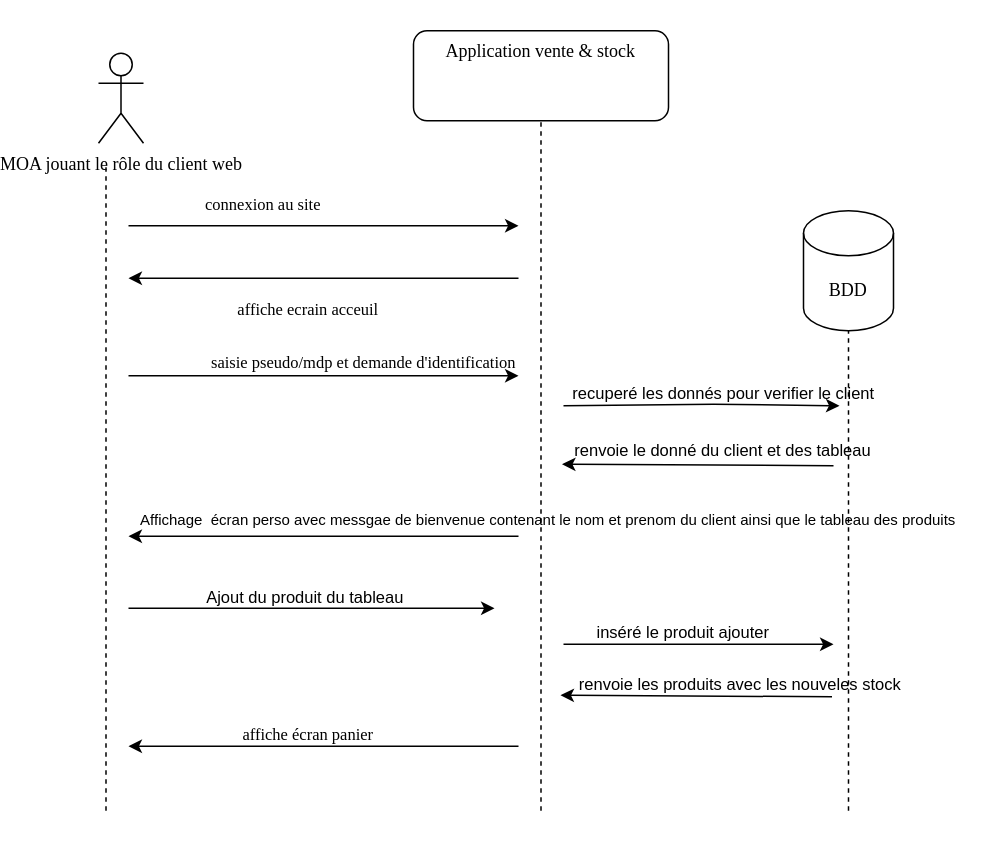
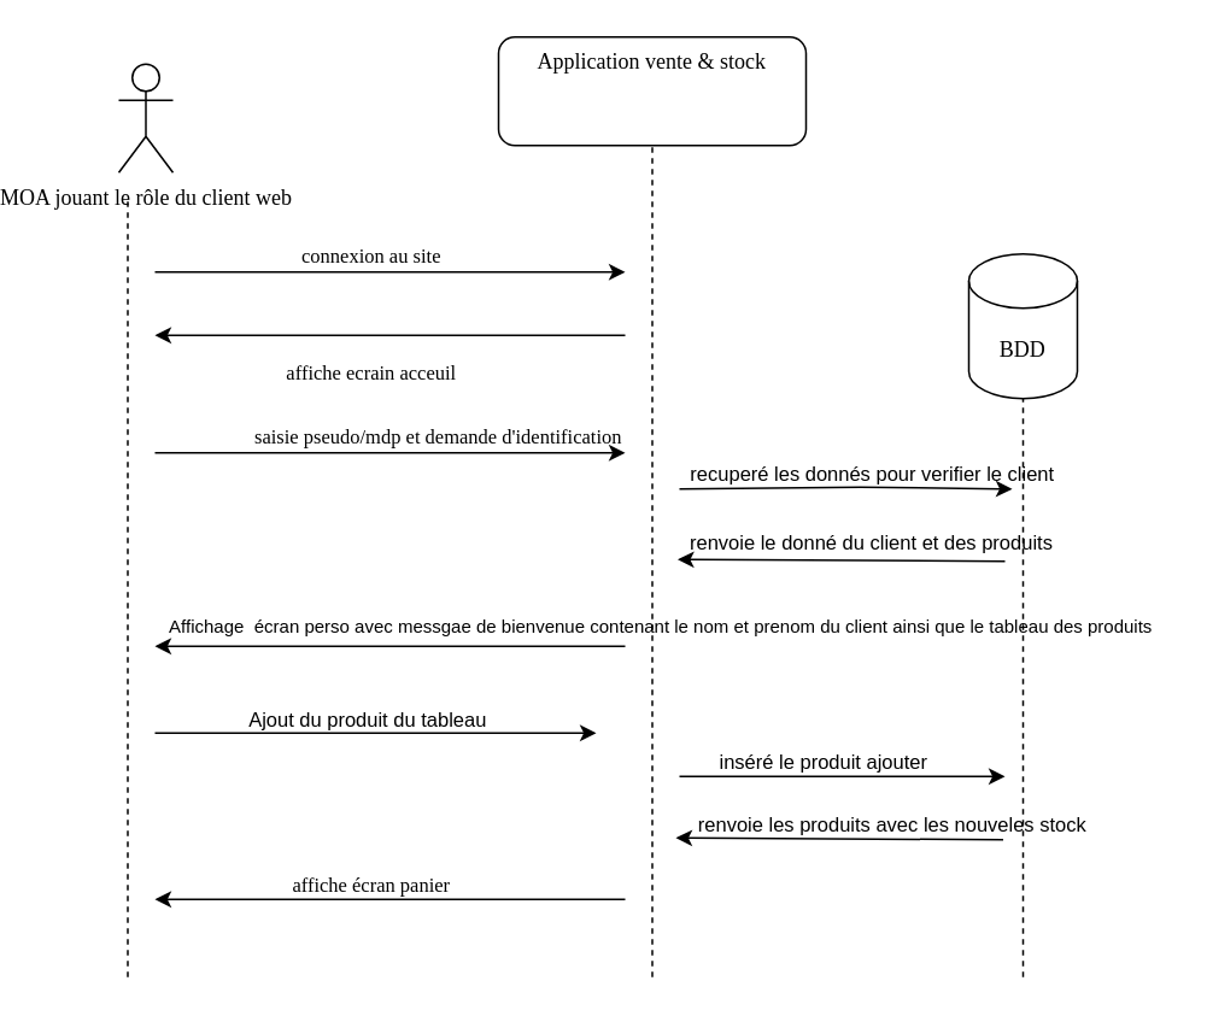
  <mxCell id="0" />
  <mxCell id="1" parent="0" />
  <mxCell id="2" value="MOA jouant le rôle du client web" style="shape=umlActor;verticalLabelPosition=bottom;verticalAlign=top;html=1;outlineConnect=0;fontFamily=Verdana;" vertex="1" parent="1"><mxGeometry x="20" y="35" width="30" height="60" as="geometry" /></mxCell>
  <mxCell id="3" value="&lt;div style=&quot;&quot;&gt;&lt;span style=&quot;&quot;&gt;Application vente &amp;amp; stock&lt;/span&gt;&lt;/div&gt;" style="rounded=1;whiteSpace=wrap;html=1;align=center;labelBackgroundColor=none;fontFamily=Verdana;verticalAlign=top;labelBorderColor=none;" vertex="1" parent="1"><mxGeometry x="230" y="20" width="170" height="60" as="geometry" /></mxCell>
  <mxCell id="4" value="" style="endArrow=none;dashed=1;html=1;rounded=0;entryX=0.5;entryY=1;entryDx=0;entryDy=0;fontFamily=Verdana;" edge="1" parent="1" target="3"><mxGeometry width="50" height="50" relative="1" as="geometry"><mxPoint x="315" y="540" as="sourcePoint" /><mxPoint x="380" y="270" as="targetPoint" /></mxGeometry></mxCell>
  <mxCell id="5" value="" style="endArrow=none;dashed=1;html=1;rounded=0;fontFamily=Verdana;" edge="1" parent="1"><mxGeometry width="50" height="50" relative="1" as="geometry"><mxPoint x="25" y="540" as="sourcePoint" /><mxPoint x="25" y="110" as="targetPoint" /></mxGeometry></mxCell>
  <mxCell id="6" value="" style="endArrow=classic;html=1;rounded=0;fontFamily=Verdana;" edge="1" parent="1"><mxGeometry width="50" height="50" relative="1" as="geometry"><mxPoint x="40" y="150" as="sourcePoint" /><mxPoint x="300" y="150" as="targetPoint" /></mxGeometry></mxCell>
  <mxCell id="7" value="" style="endArrow=classic;html=1;rounded=0;fontFamily=Verdana;" edge="1" parent="1"><mxGeometry width="50" height="50" relative="1" as="geometry"><mxPoint x="300" y="185" as="sourcePoint" /><mxPoint x="40" y="185" as="targetPoint" /></mxGeometry></mxCell>
- <mxCell id="8" value="connexion au site" style="text;html=1;strokeColor=none;fillColor=none;align=center;verticalAlign=middle;whiteSpace=wrap;rounded=0;spacingBottom=5;fontFamily=Verdana;fontSize=11;" vertex="1" parent="1"><mxGeometry x="60" y="123" width="140" height="30" as="geometry" /></mxCell>
+ <mxCell id="8" value="connexion au site" style="text;html=1;strokeColor=none;fillColor=none;align=center;verticalAlign=middle;whiteSpace=wrap;rounded=0;spacingBottom=5;fontFamily=Verdana;fontSize=11;" vertex="1" parent="1"><mxGeometry x="90" y="128" width="140" height="30" as="geometry" /></mxCell>
  <mxCell id="9" value="affiche ecrain acceuil" style="text;html=1;strokeColor=none;fillColor=none;align=center;verticalAlign=middle;whiteSpace=wrap;rounded=0;spacingTop=0;spacingBottom=4;fontFamily=Verdana;fontSize=11;" vertex="1" parent="1"><mxGeometry x="76.25" y="198" width="167.5" height="20" as="geometry" /></mxCell>
  <mxCell id="10" value="BDD" style="shape=cylinder3;whiteSpace=wrap;html=1;boundedLbl=1;backgroundOutline=1;size=15;fontFamily=Verdana;" vertex="1" parent="1"><mxGeometry x="490" y="140" width="60" height="80" as="geometry" /></mxCell>
  <mxCell id="11" value="" style="endArrow=classic;html=1;rounded=0;" edge="1" parent="1"><mxGeometry width="50" height="50" relative="1" as="geometry"><mxPoint x="40" y="250" as="sourcePoint" /><mxPoint x="300" y="250" as="targetPoint" /></mxGeometry></mxCell>
  <mxCell id="12" value="" style="endArrow=none;dashed=1;html=1;rounded=0;fontFamily=Verdana;" edge="1" parent="1" target="10"><mxGeometry width="50" height="50" relative="1" as="geometry"><mxPoint x="520" y="540" as="sourcePoint" /><mxPoint x="560" y="90" as="targetPoint" /></mxGeometry></mxCell>
  <mxCell id="13" value="saisie pseudo/mdp et demande d'identification" style="text;html=1;strokeColor=none;fillColor=none;align=center;verticalAlign=middle;whiteSpace=wrap;rounded=0;spacingTop=0;spacingBottom=4;fontFamily=Verdana;fontSize=11;" vertex="1" parent="1"><mxGeometry x="40" y="235" width="313.75" height="16" as="geometry" /></mxCell>
  <mxCell id="14" value="" style="endArrow=classic;html=1;rounded=0;fontFamily=Verdana;" edge="1" parent="1"><mxGeometry width="50" height="50" relative="1" as="geometry"><mxPoint x="330" y="270" as="sourcePoint" /><mxPoint x="514" y="270" as="targetPoint" /><Array as="points"><mxPoint x="430" y="269" /></Array></mxGeometry></mxCell>
  <mxCell id="15" value="recuperé les donnés pour verifier le client" style="text;html=1;strokeColor=none;fillColor=none;align=center;verticalAlign=middle;whiteSpace=wrap;rounded=0;fontSize=11;" vertex="1" parent="1"><mxGeometry x="319" y="251" width="236" height="21" as="geometry" /></mxCell>
  <mxCell id="16" value="" style="endArrow=classic;html=1;rounded=0;fontFamily=Verdana;" edge="1" parent="1"><mxGeometry width="50" height="50" relative="1" as="geometry"><mxPoint x="300" y="357" as="sourcePoint" /><mxPoint x="40" y="357" as="targetPoint" /></mxGeometry></mxCell>
  <mxCell id="17" value="Affichage&amp;nbsp; écran perso avec messgae de bienvenue contenant le nom et prenom du client ainsi que le tableau des produits" style="text;html=1;strokeColor=none;fillColor=none;align=center;verticalAlign=middle;whiteSpace=wrap;rounded=0;fontSize=10;" vertex="1" parent="1"><mxGeometry x="40" y="339" width="560" height="13" as="geometry" /></mxCell>
  <mxCell id="18" value="" style="endArrow=classic;html=1;rounded=0;" edge="1" parent="1"><mxGeometry width="50" height="50" relative="1" as="geometry"><mxPoint x="510" y="310" as="sourcePoint" /><mxPoint x="329" y="309" as="targetPoint" /></mxGeometry></mxCell>
- <mxCell id="19" value="renvoie le donné du client et des tableau&amp;nbsp;" style="text;html=1;strokeColor=none;fillColor=none;align=center;verticalAlign=middle;whiteSpace=wrap;rounded=0;fontSize=11;" vertex="1" parent="1"><mxGeometry x="320" y="294" width="236" height="11" as="geometry" /></mxCell>
+ <mxCell id="19" value="renvoie le donné du client et des produits&amp;nbsp;" style="text;html=1;strokeColor=none;fillColor=none;align=center;verticalAlign=middle;whiteSpace=wrap;rounded=0;fontSize=11;" vertex="1" parent="1"><mxGeometry x="320" y="294" width="236" height="11" as="geometry" /></mxCell>
  <mxCell id="20" value="" style="endArrow=classic;html=1;rounded=0;fontFamily=Verdana;" edge="1" parent="1"><mxGeometry width="50" height="50" relative="1" as="geometry"><mxPoint x="40" y="405" as="sourcePoint" /><mxPoint x="284" y="405" as="targetPoint" /></mxGeometry></mxCell>
  <mxCell id="21" value="Ajout du produit du tableau" style="text;html=1;strokeColor=none;fillColor=none;align=center;verticalAlign=middle;whiteSpace=wrap;rounded=0;fontSize=11;" vertex="1" parent="1"><mxGeometry x="40" y="392" width="236" height="11" as="geometry" /></mxCell>
  <mxCell id="22" value="" style="endArrow=classic;html=1;rounded=0;" edge="1" parent="1"><mxGeometry width="50" height="50" relative="1" as="geometry"><mxPoint x="330" y="429" as="sourcePoint" /><mxPoint x="510" y="429" as="targetPoint" /></mxGeometry></mxCell>
  <mxCell id="23" value="" style="endArrow=classic;html=1;rounded=0;" edge="1" parent="1"><mxGeometry width="50" height="50" relative="1" as="geometry"><mxPoint x="509" y="464" as="sourcePoint" /><mxPoint x="328" y="463" as="targetPoint" /></mxGeometry></mxCell>
  <mxCell id="24" value="inséré le produit ajouter" style="text;html=1;strokeColor=none;fillColor=none;align=center;verticalAlign=middle;whiteSpace=wrap;rounded=0;fontSize=11;" vertex="1" parent="1"><mxGeometry x="340" y="406" width="140" height="30" as="geometry" /></mxCell>
  <mxCell id="25" value="renvoie les produits avec les nouveles stock" style="text;html=1;strokeColor=none;fillColor=none;align=center;verticalAlign=middle;whiteSpace=wrap;rounded=0;fontSize=11;" vertex="1" parent="1"><mxGeometry x="330" y="450" width="236" height="11" as="geometry" /></mxCell>
  <mxCell id="26" value="" style="endArrow=classic;html=1;rounded=0;fontFamily=Verdana;" edge="1" parent="1"><mxGeometry width="50" height="50" relative="1" as="geometry"><mxPoint x="300" y="497" as="sourcePoint" /><mxPoint x="40" y="497" as="targetPoint" /></mxGeometry></mxCell>
  <mxCell id="27" value="affiche écran panier" style="text;html=1;strokeColor=none;fillColor=none;align=center;verticalAlign=middle;whiteSpace=wrap;rounded=0;spacingTop=0;spacingBottom=4;fontFamily=Verdana;fontSize=11;" vertex="1" parent="1"><mxGeometry x="76.25" y="481" width="167.5" height="20" as="geometry" /></mxCell>
